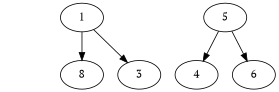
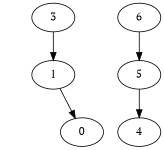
  digraph {
    fontname="PT Serif"
    node [fontname="PT Serif"]
    edge [fontname="PT Serif"]
    n1 [label=1]
    n2 [label=2 style=invis]
-   n3 [label=8]
+   n3 [label=0]
    n4 [label=3]
    n5 [label=5]
    n6 [label=4]
    n7 [label=6]
    subgraph sub_1 {
      n1
      n2
    }
    n1 -> n2 [style=invis]
    n1 -> n3
-   n1 -> n4
+   n4 -> n1
    n5 -> n6
-   n5 -> n7
+   n7 -> n5
  }
